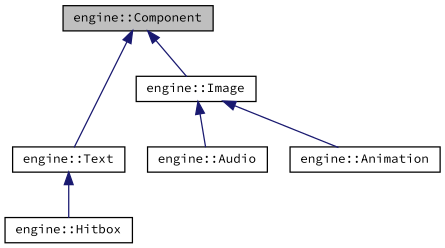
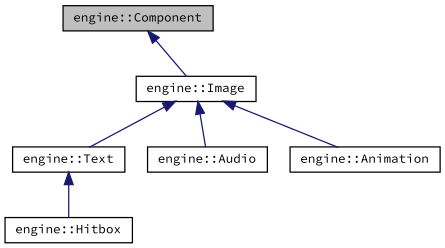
  digraph {
    fontname="Source Code Pro"
    node [color=black fillcolor=white fontname="Source Code Pro" fontsize=10 shape=record style=filled]
    edge [color=midnightblue dir=back fontname="Source Code Pro" fontsize=10 labelfontname=Helvetica labelfontsize=10 style=solid]
    n1 [fillcolor=grey75 fontcolor=black height=0.2 label="engine::Component" width=0.4]
    n2 [height=0.2 label="engine::Image" width=0.4]
    n3 [height=0.2 label="engine::Text" width=0.4]
    n4 [height=0.2 label="engine::Audio" width=0.4]
    n5 [height=0.2 label="engine::Hitbox" width=0.4]
    n6 [height=0.2 label="engine::Animation" width=0.4]
    n1 -> n2
-   n1 -> n3
+   n2 -> n3
    n2 -> n4
    n2 -> n6
    n3 -> n5
  }
